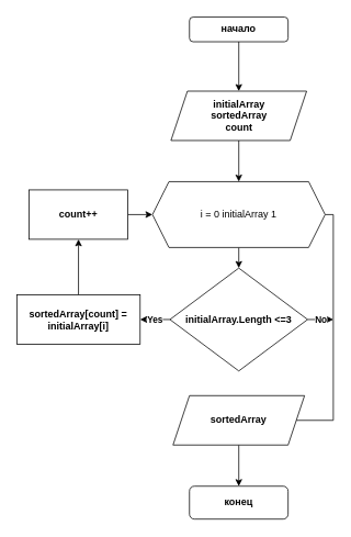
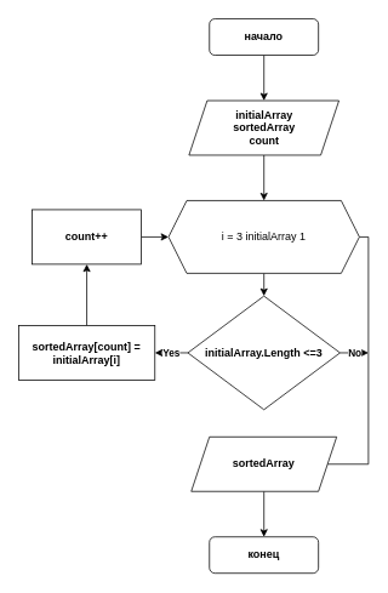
  <mxCell id="0" />
  <mxCell id="1" parent="0" />
  <mxCell id="2" style="edgeStyle=orthogonalEdgeStyle;rounded=0;orthogonalLoop=1;jettySize=auto;html=1;exitX=0.5;exitY=1;exitDx=0;exitDy=0;entryX=0.5;entryY=0;entryDx=0;entryDy=0;" parent="1" source="3" target="6" edge="1"><mxGeometry relative="1" as="geometry" /></mxCell>
- <mxCell id="3" value="начало" style="rounded=1;whiteSpace=wrap;html=1;fontSize=12;glass=0;strokeWidth=1;shadow=0;fontStyle=1" parent="1" vertex="1"><mxGeometry x="230" y="20" width="120" height="30" as="geometry" /></mxCell>
+ <mxCell id="3" value="начало" style="rounded=1;whiteSpace=wrap;html=1;fontSize=12;glass=0;strokeWidth=1;shadow=0;fontStyle=1" parent="1" vertex="1"><mxGeometry x="230" y="20" width="120" height="40" as="geometry" /></mxCell>
  <mxCell id="4" value="конец" style="rounded=1;whiteSpace=wrap;html=1;fontSize=12;glass=0;strokeWidth=1;shadow=0;fontStyle=1" parent="1" vertex="1"><mxGeometry x="230" y="590" width="120" height="40" as="geometry" /></mxCell>
  <mxCell id="5" style="edgeStyle=orthogonalEdgeStyle;rounded=0;orthogonalLoop=1;jettySize=auto;html=1;exitX=0.5;exitY=1;exitDx=0;exitDy=0;entryX=0.5;entryY=0;entryDx=0;entryDy=0;" parent="1" source="6" target="14" edge="1"><mxGeometry relative="1" as="geometry" /></mxCell>
  <mxCell id="6" value="initialArray&lt;br&gt;sortedArray&lt;br&gt;count" style="shape=parallelogram;perimeter=parallelogramPerimeter;whiteSpace=wrap;html=1;fixedSize=1;fontStyle=1" parent="1" vertex="1"><mxGeometry x="207.5" y="110" width="165" height="60" as="geometry" /></mxCell>
  <mxCell id="7" style="edgeStyle=orthogonalEdgeStyle;rounded=0;orthogonalLoop=1;jettySize=auto;html=1;exitX=1;exitY=0.5;exitDx=0;exitDy=0;entryX=0;entryY=0.5;entryDx=0;entryDy=0;" parent="1" source="8" target="14" edge="1"><mxGeometry relative="1" as="geometry" /></mxCell>
  <mxCell id="8" value="&lt;b&gt;count++&lt;/b&gt;" style="rounded=0;whiteSpace=wrap;html=1;" parent="1" vertex="1"><mxGeometry x="35" y="230" width="120" height="60" as="geometry" /></mxCell>
  <mxCell id="9" value="Yes" style="edgeStyle=orthogonalEdgeStyle;rounded=0;orthogonalLoop=1;jettySize=auto;html=1;entryX=1;entryY=0.5;entryDx=0;entryDy=0;fontStyle=1" parent="1" source="11" target="18" edge="1"><mxGeometry relative="1" as="geometry" /></mxCell>
  <mxCell id="10" value="No" style="edgeStyle=orthogonalEdgeStyle;rounded=0;orthogonalLoop=1;jettySize=auto;html=1;exitX=1;exitY=0.5;exitDx=0;exitDy=0;fontStyle=1" parent="1" source="11" edge="1"><mxGeometry relative="1" as="geometry"><mxPoint x="405" y="388" as="targetPoint" /></mxGeometry></mxCell>
  <mxCell id="11" value="initialArray.Length &amp;lt;=3" style="rhombus;whiteSpace=wrap;html=1;fontStyle=1" parent="1" vertex="1"><mxGeometry x="206.25" y="325" width="167.5" height="125" as="geometry" /></mxCell>
  <mxCell id="12" style="edgeStyle=orthogonalEdgeStyle;rounded=0;orthogonalLoop=1;jettySize=auto;html=1;exitX=0.5;exitY=1;exitDx=0;exitDy=0;entryX=0.5;entryY=0;entryDx=0;entryDy=0;" parent="1" source="14" target="11" edge="1"><mxGeometry relative="1" as="geometry" /></mxCell>
  <mxCell id="13" style="edgeStyle=orthogonalEdgeStyle;rounded=0;orthogonalLoop=1;jettySize=auto;html=1;exitX=1;exitY=0.5;exitDx=0;exitDy=0;endArrow=none;" parent="1" source="14" target="16" edge="1"><mxGeometry relative="1" as="geometry"><Array as="points"><mxPoint x="405" y="260" /><mxPoint x="405" y="510" /></Array></mxGeometry></mxCell>
- <mxCell id="14" value="i = 0 initialArray 1" style="shape=hexagon;perimeter=hexagonPerimeter2;whiteSpace=wrap;html=1;fixedSize=1;" parent="1" vertex="1"><mxGeometry x="185" y="220" width="210" height="80" as="geometry" /></mxCell>
+ <mxCell id="14" value="i = 3 initialArray 1" style="shape=hexagon;perimeter=hexagonPerimeter2;whiteSpace=wrap;html=1;fixedSize=1;" parent="1" vertex="1"><mxGeometry x="185" y="220" width="210" height="80" as="geometry" /></mxCell>
  <mxCell id="15" style="edgeStyle=orthogonalEdgeStyle;rounded=0;orthogonalLoop=1;jettySize=auto;html=1;exitX=0.5;exitY=1;exitDx=0;exitDy=0;entryX=0.5;entryY=0;entryDx=0;entryDy=0;" parent="1" source="16" target="4" edge="1"><mxGeometry relative="1" as="geometry" /></mxCell>
  <mxCell id="16" value="sortedArray" style="shape=parallelogram;perimeter=parallelogramPerimeter;whiteSpace=wrap;html=1;fixedSize=1;fontStyle=1" parent="1" vertex="1"><mxGeometry x="210" y="480" width="160" height="60" as="geometry" /></mxCell>
  <mxCell id="17" style="edgeStyle=orthogonalEdgeStyle;rounded=0;orthogonalLoop=1;jettySize=auto;html=1;exitX=0.5;exitY=0;exitDx=0;exitDy=0;entryX=0.5;entryY=1;entryDx=0;entryDy=0;" parent="1" source="18" target="8" edge="1"><mxGeometry relative="1" as="geometry" /></mxCell>
  <mxCell id="18" value="sortedArray[count] =&lt;br&gt;initialArray[i]" style="rounded=0;whiteSpace=wrap;html=1;fontStyle=1" parent="1" vertex="1"><mxGeometry x="20" y="357.5" width="150" height="60" as="geometry" /></mxCell>
